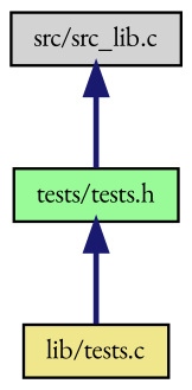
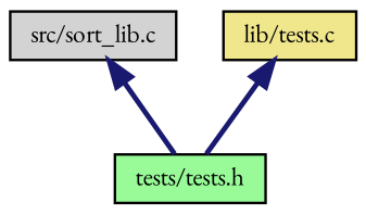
  digraph {
    fontname="EB Garamond"
    node [color=black fontname="EB Garamond" fontsize=10 shape=record style=filled]
    edge [color=midnightblue dir=back fontname="EB Garamond" fontsize=10 labelfontname=Helvetica labelfontsize=10 style=bold]
-   n1 [fillcolor=lightgrey fontcolor=black height=0.2 label="src/src_lib.c" width=0.4]
+   n1 [fillcolor=lightgrey fontcolor=black height=0.2 label="src/sort_lib.c" width=0.4]
    n2 [fillcolor=palegreen height=0.2 label="tests/tests.h" width=0.4]
    n3 [fillcolor=khaki height=0.2 label="lib/tests.c" width=0.4]
    n1 -> n2
-   n2 -> n3
+   n3 -> n2
  }
